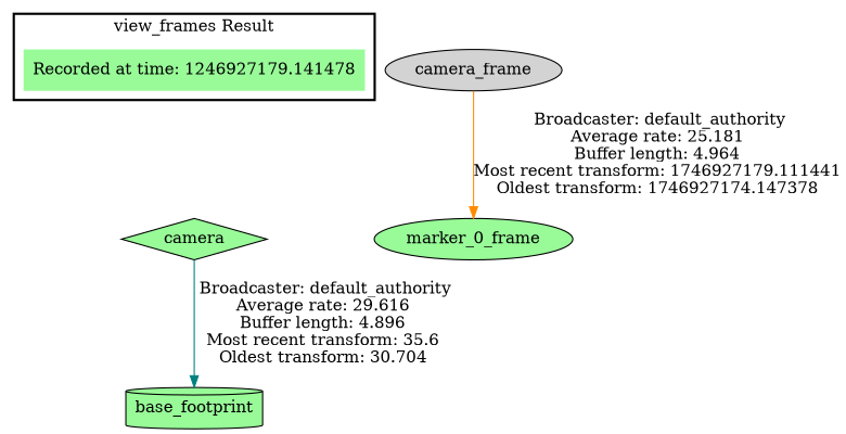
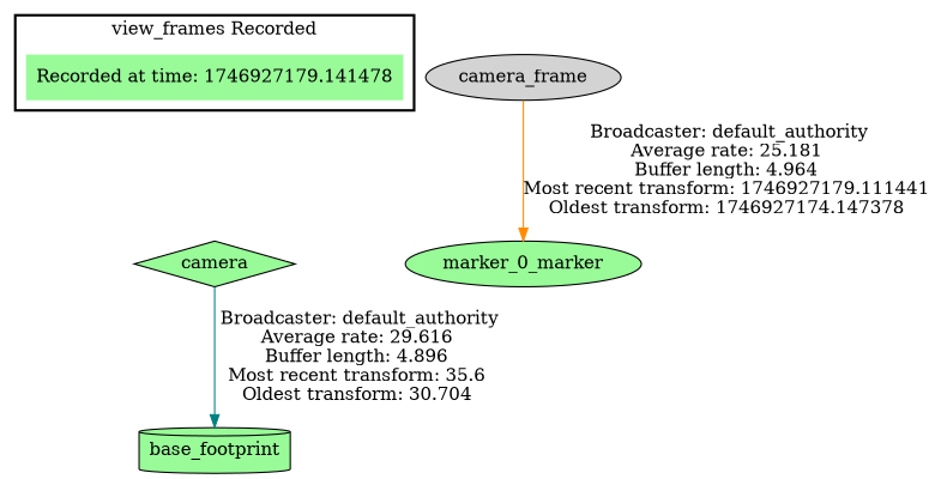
  digraph {
    node [fillcolor=palegreen shape=ellipse style=filled]
-   "Recorded at time: 1746927179.141478" [shape=plaintext label="Recorded at time: 1246927179.141478"]
+   "Recorded at time: 1746927179.141478" [shape=plaintext]
    n2 [label=camera shape=diamond]
    camera_frame [fillcolor=lightgrey]
-   marker_0_frame
+   marker_0_frame [label=marker_0_marker]
    base_footprint [shape=cylinder]
    subgraph cluster_1 {
      color=black
-     label="view_frames Result"
+     label="view_frames Recorded"
      style=bold
      "Recorded at time: 1746927179.141478"
    }
    "Recorded at time: 1746927179.141478" -> n2 [style=invis]
    n2 -> base_footprint [color=teal label=" Broadcaster: default_authority\nAverage rate: 29.616\nBuffer length: 4.896\nMost recent transform: 35.6\nOldest transform: 30.704\n"]
    camera_frame -> marker_0_frame [color=darkorange label=" Broadcaster: default_authority\nAverage rate: 25.181\nBuffer length: 4.964\nMost recent transform: 1746927179.111441\nOldest transform: 1746927174.147378\n"]
  }
